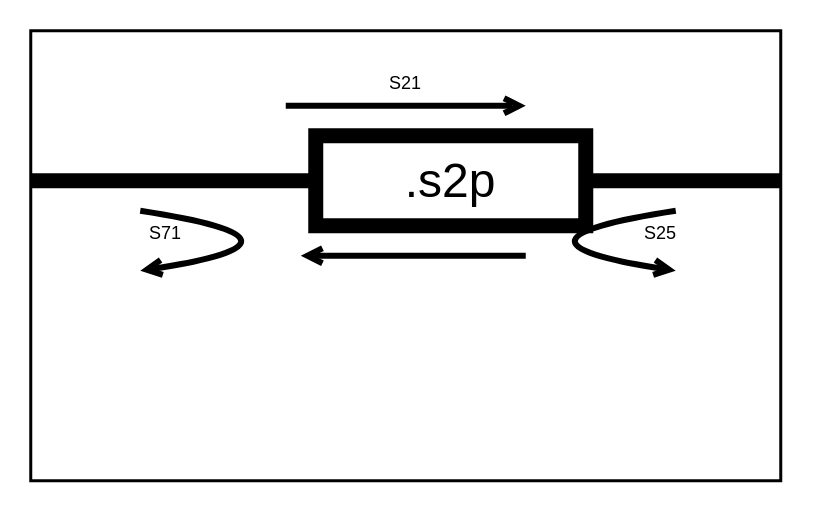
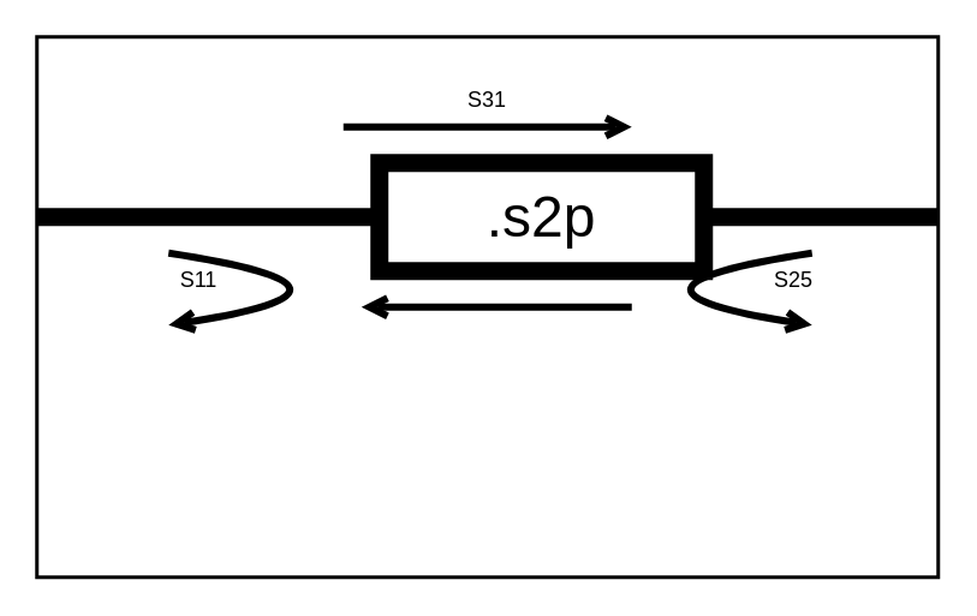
  <mxCell id="0" />
  <mxCell id="1" parent="0" />
  <mxCell id="2" value="" style="endArrow=none;html=1;strokeWidth=10;entryX=0;entryY=0.5;entryDx=0;entryDy=0;" edge="1" parent="1" target="4"><mxGeometry width="50" height="50" relative="1" as="geometry"><mxPoint x="20" y="120" as="sourcePoint" /><mxPoint x="210" y="120" as="targetPoint" /></mxGeometry></mxCell>
  <mxCell id="3" value="" style="endArrow=none;html=1;strokeWidth=10;exitX=1;exitY=0.5;exitDx=0;exitDy=0;" edge="1" parent="1" source="4"><mxGeometry width="50" height="50" relative="1" as="geometry"><mxPoint x="340" y="120" as="sourcePoint" /><mxPoint x="520" y="120" as="targetPoint" /></mxGeometry></mxCell>
  <mxCell id="4" value="&lt;span style=&quot;font-size: 32px;&quot;&gt;.s2p&lt;/span&gt;" style="rounded=0;whiteSpace=wrap;html=1;glass=0;strokeColor=#000000;fillColor=none;strokeWidth=10;" vertex="1" parent="1"><mxGeometry x="210" y="90" width="180" height="60" as="geometry" /></mxCell>
  <mxCell id="5" value="" style="endArrow=none;html=1;strokeWidth=4;curved=1;startArrow=open;startFill=0;" edge="1" parent="1"><mxGeometry width="50" height="50" relative="1" as="geometry"><mxPoint x="93" y="180" as="sourcePoint" /><mxPoint x="93" y="140" as="targetPoint" /><Array as="points"><mxPoint x="223" y="160" /></Array></mxGeometry></mxCell>
- <mxCell id="6" value="S71" style="text;strokeColor=none;align=center;fillColor=none;html=1;verticalAlign=middle;whiteSpace=wrap;rounded=0;" vertex="1" parent="1"><mxGeometry x="80" y="140" width="60" height="30" as="geometry" /></mxCell>
+ <mxCell id="6" value="S11" style="text;strokeColor=none;align=center;fillColor=none;html=1;verticalAlign=middle;whiteSpace=wrap;rounded=0;" vertex="1" parent="1"><mxGeometry x="80" y="140" width="60" height="30" as="geometry" /></mxCell>
  <mxCell id="7" value="" style="edgeStyle=none;orthogonalLoop=1;jettySize=auto;html=1;curved=1;endArrow=open;endFill=0;strokeWidth=4;" edge="1" parent="1"><mxGeometry width="80" relative="1" as="geometry"><mxPoint x="190" y="70" as="sourcePoint" /><mxPoint x="350" y="70" as="targetPoint" /><Array as="points" /></mxGeometry></mxCell>
- <mxCell id="8" value="S21" style="text;strokeColor=none;align=center;fillColor=none;html=1;verticalAlign=middle;whiteSpace=wrap;rounded=0;" vertex="1" parent="1"><mxGeometry x="240" y="40" width="60" height="30" as="geometry" /></mxCell>
+ <mxCell id="8" value="S31" style="text;strokeColor=none;align=center;fillColor=none;html=1;verticalAlign=middle;whiteSpace=wrap;rounded=0;" vertex="1" parent="1"><mxGeometry x="240" y="40" width="60" height="30" as="geometry" /></mxCell>
  <mxCell id="9" value="" style="edgeStyle=none;orthogonalLoop=1;jettySize=auto;html=1;curved=1;endArrow=open;endFill=0;strokeWidth=4;" edge="1" parent="1"><mxGeometry width="80" relative="1" as="geometry"><mxPoint x="350" y="170" as="sourcePoint" /><mxPoint x="200" y="170" as="targetPoint" /><Array as="points" /></mxGeometry></mxCell>
  <mxCell id="10" value="" style="endArrow=none;html=1;strokeWidth=4;curved=1;startArrow=open;startFill=0;" edge="1" parent="1"><mxGeometry width="50" height="50" relative="1" as="geometry"><mxPoint x="450" y="180" as="sourcePoint" /><mxPoint x="450" y="140" as="targetPoint" /><Array as="points"><mxPoint x="320" y="160" /></Array></mxGeometry></mxCell>
  <mxCell id="11" value="S25" style="text;strokeColor=none;align=center;fillColor=none;html=1;verticalAlign=middle;whiteSpace=wrap;rounded=0;" vertex="1" parent="1"><mxGeometry x="410" y="140" width="60" height="30" as="geometry" /></mxCell>
  <mxCell id="12" value="" style="rounded=0;whiteSpace=wrap;html=1;fillColor=none;strokeWidth=2;" vertex="1" parent="1"><mxGeometry x="20" width="500" height="300" as="geometry" y="20" /></mxCell>
